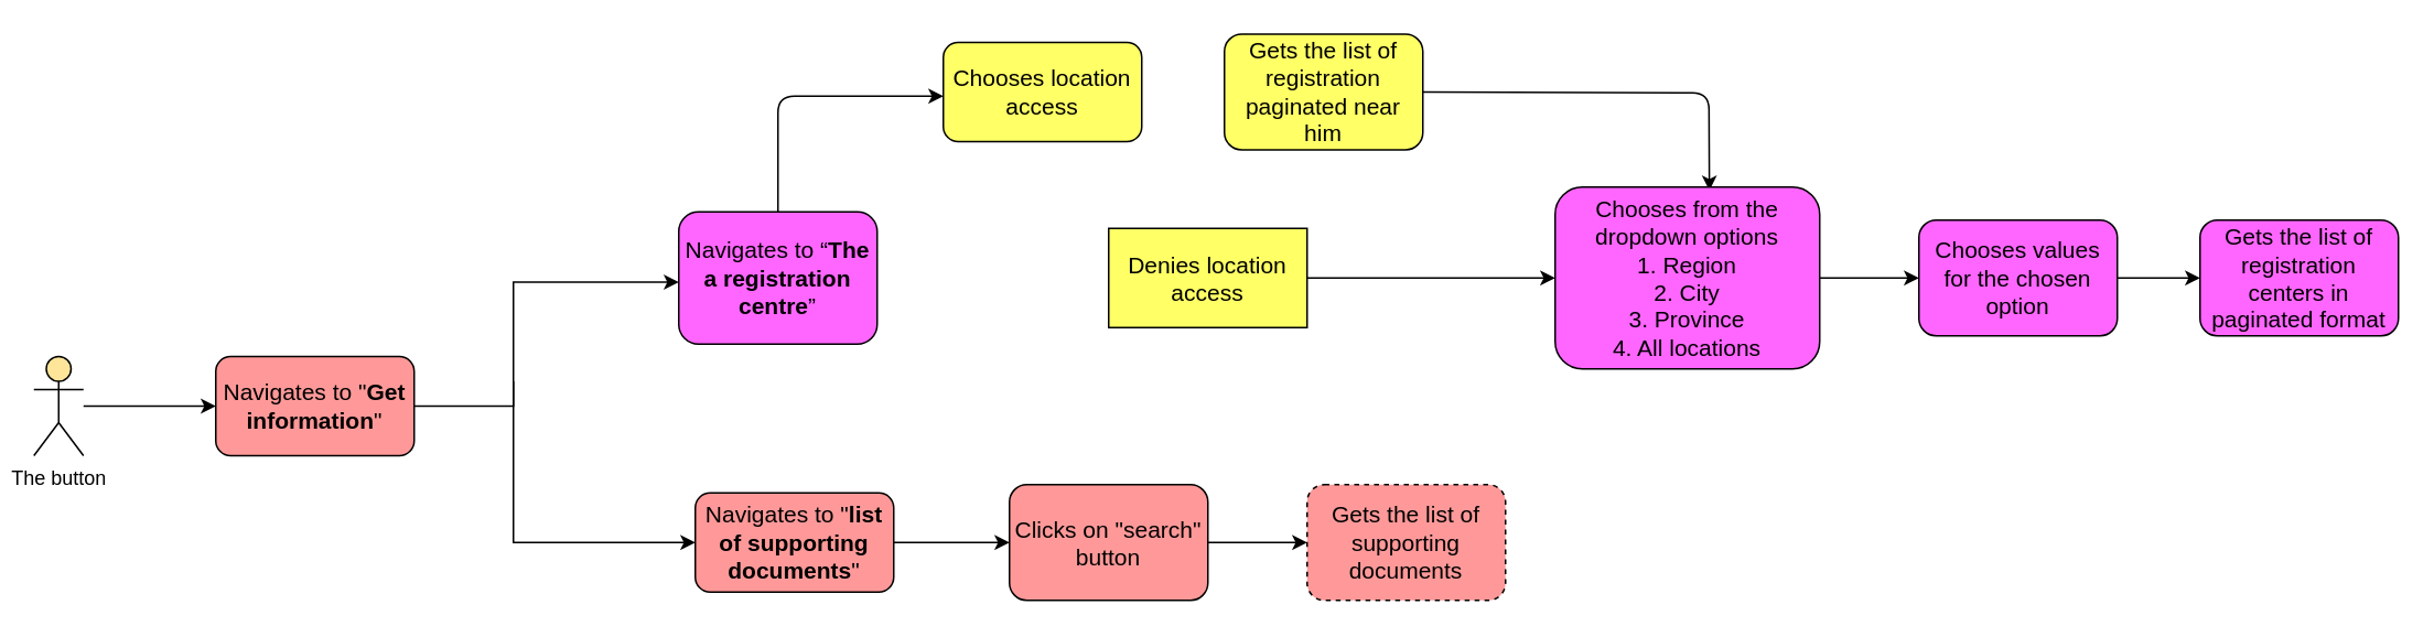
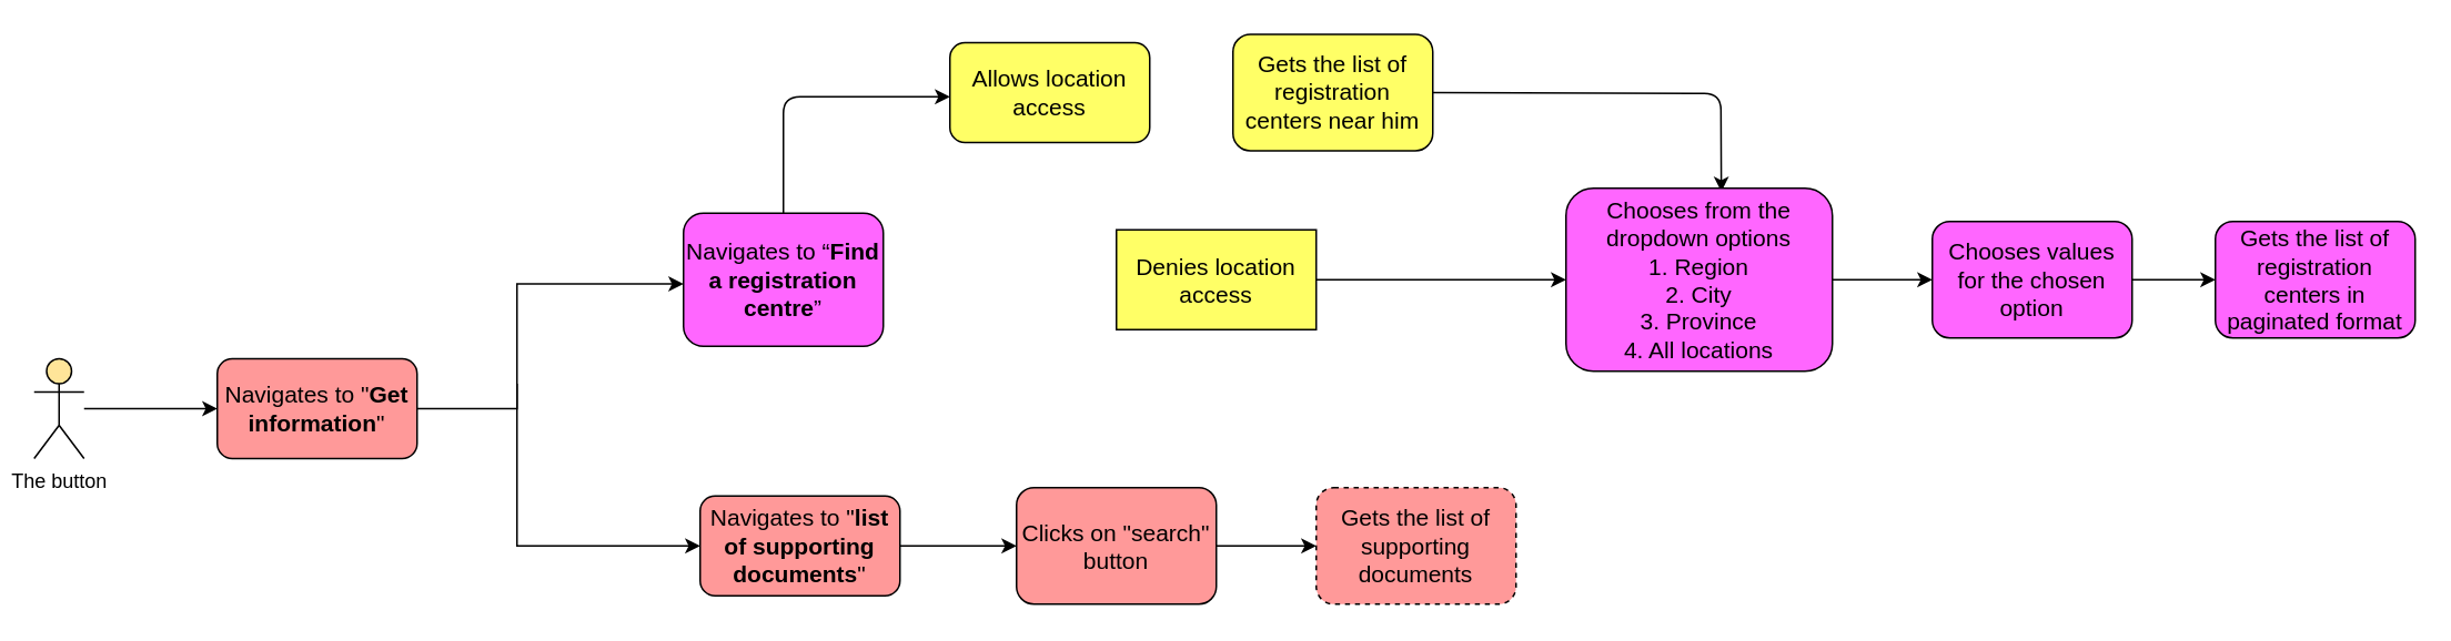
  <mxCell id="0" />
  <mxCell id="1" parent="0" />
  <mxCell id="2" value="" style="edgeStyle=orthogonalEdgeStyle;rounded=0;orthogonalLoop=1;jettySize=auto;html=1;fillColor=#00CC66;" edge="1" parent="1" source="3"><mxGeometry relative="1" as="geometry"><mxPoint x="130" y="245" as="targetPoint" /></mxGeometry></mxCell>
  <mxCell id="3" value="The button" style="shape=umlActor;verticalLabelPosition=bottom;labelBackgroundColor=#ffffff;verticalAlign=top;html=1;outlineConnect=0;fillColor=#FFE599;" vertex="1" parent="1"><mxGeometry x="20" y="215" width="30" height="60" as="geometry" /></mxCell>
- <mxCell id="4" value="&lt;span style=&quot;text-align: left&quot;&gt;&lt;font style=&quot;font-size: 14px&quot;&gt;Navigates to “&lt;b&gt;The a registration centre&lt;/b&gt;”&lt;/font&gt;&lt;/span&gt;" style="rounded=1;whiteSpace=wrap;html=1;fillColor=#FF66FF;" vertex="1" parent="1"><mxGeometry x="410" y="127.5" width="120" height="80" as="geometry" /></mxCell>
+ <mxCell id="4" value="&lt;span style=&quot;text-align: left&quot;&gt;&lt;font style=&quot;font-size: 14px&quot;&gt;Navigates to “&lt;b&gt;Find a registration centre&lt;/b&gt;”&lt;/font&gt;&lt;/span&gt;" style="rounded=1;whiteSpace=wrap;html=1;fillColor=#FF66FF;" vertex="1" parent="1"><mxGeometry x="410" y="127.5" width="120" height="80" as="geometry" /></mxCell>
  <mxCell id="5" value="" style="edgeStyle=orthogonalEdgeStyle;rounded=0;orthogonalLoop=1;jettySize=auto;html=1;" edge="1" parent="1" source="23" target="7"><mxGeometry relative="1" as="geometry"><mxPoint x="940" y="167.5" as="sourcePoint" /></mxGeometry></mxCell>
  <mxCell id="6" value="" style="edgeStyle=orthogonalEdgeStyle;rounded=0;orthogonalLoop=1;jettySize=auto;html=1;" edge="1" parent="1" source="7" target="8"><mxGeometry relative="1" as="geometry" /></mxCell>
  <mxCell id="7" value="&lt;font style=&quot;font-size: 14px&quot;&gt;Chooses values for the chosen option&lt;/font&gt;" style="rounded=1;whiteSpace=wrap;html=1;fillColor=#FF66FF;" vertex="1" parent="1"><mxGeometry x="1160" y="132.5" width="120" height="70" as="geometry" /></mxCell>
  <mxCell id="8" value="&lt;font style=&quot;font-size: 14px&quot;&gt;Gets the list of registration centers in paginated format&lt;/font&gt;" style="rounded=1;whiteSpace=wrap;html=1;fillColor=#FF66FF;" vertex="1" parent="1"><mxGeometry x="1330" y="132.5" width="120" height="70" as="geometry" /></mxCell>
- <mxCell id="9" value="&lt;font style=&quot;font-size: 14px&quot;&gt;Gets the list of registration paginated near him&lt;/font&gt;" style="rounded=1;whiteSpace=wrap;html=1;fillColor=#FFFF66;" vertex="1" parent="1"><mxGeometry x="740" y="20" width="120" height="70" as="geometry" /></mxCell>
+ <mxCell id="9" value="&lt;font style=&quot;font-size: 14px&quot;&gt;Gets the list of registration centers near him&lt;/font&gt;" style="rounded=1;whiteSpace=wrap;html=1;fillColor=#FFFF66;" vertex="1" parent="1"><mxGeometry x="740" y="20" width="120" height="70" as="geometry" /></mxCell>
  <mxCell id="10" value="" style="edgeStyle=orthogonalEdgeStyle;rounded=0;orthogonalLoop=1;jettySize=auto;html=1;entryX=0;entryY=0.5;entryDx=0;entryDy=0;" edge="1" parent="1" source="11"><mxGeometry relative="1" as="geometry"><mxPoint x="610" y="327.5" as="targetPoint" /></mxGeometry></mxCell>
  <mxCell id="11" value="&lt;span style=&quot;text-align: left&quot;&gt;&lt;font style=&quot;font-size: 14px&quot;&gt;Navigates to &quot;&lt;b&gt;list of supporting documents&lt;/b&gt;&quot;&lt;/font&gt;&lt;/span&gt;" style="rounded=1;whiteSpace=wrap;html=1;fillColor=#FF9999;" vertex="1" parent="1"><mxGeometry x="420" y="297.5" width="120" height="60" as="geometry" /></mxCell>
  <mxCell id="12" value="" style="edgeStyle=orthogonalEdgeStyle;rounded=0;orthogonalLoop=1;jettySize=auto;html=1;" edge="1" parent="1" source="13" target="14"><mxGeometry relative="1" as="geometry" /></mxCell>
  <mxCell id="13" value="&lt;font style=&quot;font-size: 14px&quot;&gt;Clicks on &quot;search&quot; button&lt;/font&gt;" style="rounded=1;whiteSpace=wrap;html=1;fillColor=#FF9999;" vertex="1" parent="1"><mxGeometry x="610" y="292.5" width="120" height="70" as="geometry" /></mxCell>
  <mxCell id="14" value="&lt;font style=&quot;font-size: 14px&quot;&gt;Gets the list of supporting documents&lt;/font&gt;" style="rounded=1;whiteSpace=wrap;html=1;fillColor=#FF9999;dashed=1;" vertex="1" parent="1"><mxGeometry x="790" y="292.5" width="120" height="70" as="geometry" /></mxCell>
  <mxCell id="15" value="" style="edgeStyle=orthogonalEdgeStyle;rounded=0;orthogonalLoop=1;jettySize=auto;html=1;fillColor=#00CC66;" edge="1" parent="1"><mxGeometry relative="1" as="geometry"><mxPoint x="250" y="245" as="sourcePoint" /><mxPoint x="410" y="170" as="targetPoint" /><Array as="points"><mxPoint x="310" y="245" /><mxPoint x="310" y="170" /></Array></mxGeometry></mxCell>
  <mxCell id="16" value="" style="endArrow=classic;html=1;exitX=0.5;exitY=0;exitDx=0;exitDy=0;" edge="1" parent="1" source="4"><mxGeometry width="50" height="50" relative="1" as="geometry"><mxPoint x="500" y="-57.5" as="sourcePoint" /><mxPoint x="570" y="57.5" as="targetPoint" /><Array as="points"><mxPoint x="470" y="57.5" /></Array></mxGeometry></mxCell>
  <mxCell id="17" value="" style="edgeStyle=orthogonalEdgeStyle;rounded=0;orthogonalLoop=1;jettySize=auto;html=1;fillColor=#00CC66;entryX=0;entryY=0.5;entryDx=0;entryDy=0;" edge="1" parent="1" target="11"><mxGeometry relative="1" as="geometry"><mxPoint x="310" y="230" as="sourcePoint" /><mxPoint x="470" y="180" as="targetPoint" /><Array as="points"><mxPoint x="310" y="327.5" /></Array></mxGeometry></mxCell>
  <mxCell id="18" value="&lt;span style=&quot;text-align: left&quot;&gt;&lt;font style=&quot;font-size: 14px&quot;&gt;Navigates to &quot;&lt;b&gt;Get information&lt;/b&gt;&quot;&lt;/font&gt;&lt;/span&gt;" style="rounded=1;whiteSpace=wrap;html=1;fillColor=#FF9999;" vertex="1" parent="1"><mxGeometry x="130" y="215" width="120" height="60" as="geometry" /></mxCell>
- <mxCell id="19" value="&lt;div&gt;&lt;font style=&quot;font-size: 14px&quot;&gt;Chooses location access&lt;/font&gt;&lt;/div&gt;" style="rounded=1;whiteSpace=wrap;html=1;fillColor=#FFFF66;align=center;" vertex="1" parent="1"><mxGeometry x="570" y="25" width="120" height="60" as="geometry" /></mxCell>
+ <mxCell id="19" value="&lt;div&gt;&lt;font style=&quot;font-size: 14px&quot;&gt;Allows location access&lt;/font&gt;&lt;/div&gt;" style="rounded=1;whiteSpace=wrap;html=1;fillColor=#FFFF66;align=center;" vertex="1" parent="1"><mxGeometry x="570" y="25" width="120" height="60" as="geometry" /></mxCell>
  <mxCell id="20" value="" style="edgeStyle=orthogonalEdgeStyle;rounded=0;orthogonalLoop=1;jettySize=auto;html=1;entryX=0;entryY=0.5;entryDx=0;entryDy=0;" edge="1" parent="1" source="21" target="23"><mxGeometry relative="1" as="geometry"><mxPoint x="830" y="167.5" as="targetPoint" /></mxGeometry></mxCell>
  <mxCell id="21" value="&lt;font style=&quot;font-size: 14px&quot;&gt;Denies location access&lt;/font&gt;" style="whiteSpace=wrap;html=1;fillColor=#FFFF66;align=center;rounded=0;" vertex="1" parent="1"><mxGeometry x="670" y="137.5" width="120" height="60" as="geometry" /></mxCell>
  <mxCell id="22" value="" style="endArrow=classic;html=1;exitX=1;exitY=0.5;exitDx=0;exitDy=0;entryX=0.583;entryY=0.019;entryDx=0;entryDy=0;entryPerimeter=0;" edge="1" parent="1" source="9" target="23"><mxGeometry width="50" height="50" relative="1" as="geometry"><mxPoint x="920" y="162.5" as="sourcePoint" /><mxPoint x="970" y="112.5" as="targetPoint" /><Array as="points"><mxPoint x="1033" y="55.5" /></Array></mxGeometry></mxCell>
  <mxCell id="23" value="&lt;font style=&quot;font-size: 14px&quot;&gt;Chooses from the dropdown options&lt;br&gt;1. Region&lt;br&gt;2. City&lt;br&gt;3. Province&lt;br&gt;4. All locations&lt;/font&gt;&lt;font&gt;&lt;font&gt;&lt;br&gt;&lt;/font&gt;&lt;/font&gt;" style="rounded=1;whiteSpace=wrap;html=1;fillColor=#FF66FF;" vertex="1" parent="1"><mxGeometry x="940" y="112.5" width="160" height="110" as="geometry" /></mxCell>
